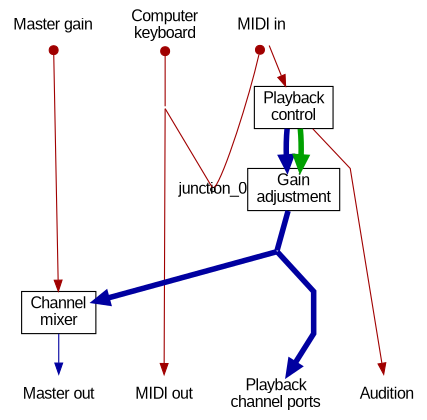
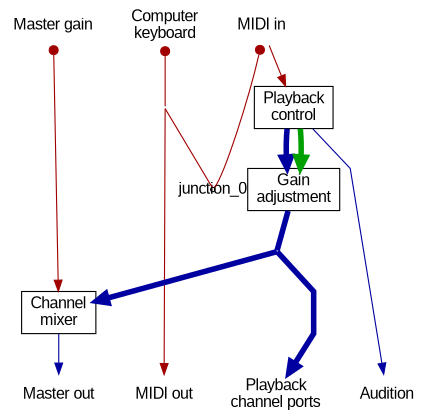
  digraph {
    fontname="Liberation Sans"
    rankdir=TB
    splines=polyline
    node [fontname="Liberation Sans" shape=none]
    edge [color="#a00000" fontname="Liberation Sans"]
    junction_2 [fixedsize=true height=0 shape=box style=invis width=0]
    "Computer\nkeyboard"
    "MIDI out"
    junction_0 [fixedsize=true height=0.05 shape=oval width=0.05]
    "Playback\ncontrol" [shape=box]
    Audition
    "Gain\nadjustment" [shape=box]
    "MIDI in"
    dummy_0 [height=0.0 shape=box style=invis width=0.0]
    "Playback\nchannel ports"
    junction_1 [fixedsize=true height=0 shape=box style=invis width=0]
    "Channel\nmixer" [shape=box]
    "Master out"
    "Master gain"
    junction_2 -> "MIDI out"
    junction_2 -> junction_0 [arrowhead=none]
    "Computer\nkeyboard" -> junction_2 [arrowhead=none arrowtail=dot dir=both]
-   "Playback\ncontrol" -> Audition
+   "Playback\ncontrol" -> Audition [color="#0000a0"]
    "Playback\ncontrol" -> "Gain\nadjustment" [color="#0000a0" penwidth=5]
    "Playback\ncontrol" -> "Gain\nadjustment" [color="#00a000" penwidth=5]
    "Gain\nadjustment" -> junction_1 [arrowhead=none color="#0000a0" penwidth=5]
    "MIDI in" -> junction_2 [style=invis]
    "MIDI in" -> junction_0 [style=invis]
    "MIDI in" -> junction_0 [arrowhead=none arrowtail=dot dir=both]
    "MIDI in" -> "Playback\ncontrol"
    dummy_0 -> "MIDI out" [style=invis]
    dummy_0 -> Audition [style=invis]
    dummy_0 -> "Playback\nchannel ports" [style=invis]
    junction_1 -> dummy_0 [style=invis]
    junction_1 -> "Playback\nchannel ports" [color="#0000a0" penwidth=5]
    junction_1 -> "Channel\nmixer" [color="#0000a0" penwidth=5]
    "Channel\nmixer" -> "Master out" [color="#0000a0"]
    "Master gain" -> junction_2 [style=invis]
    "Master gain" -> "Channel\nmixer" [arrowtail=dot dir=both]
  }
